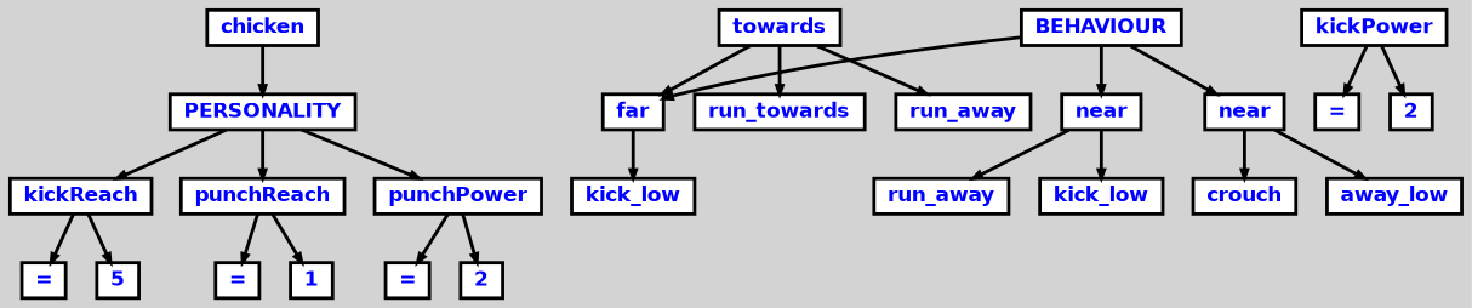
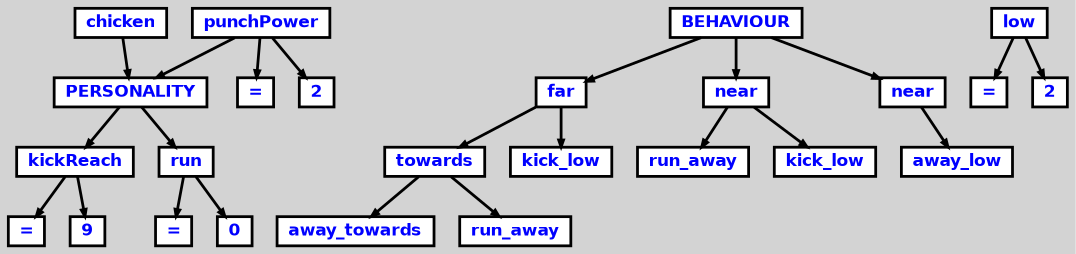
  digraph {
    bgcolor=lightgrey
    ordering=out
    ranksep=.4
    node [color=black fillcolor=white fixedsize=false fontcolor=blue fontname="Helvetica-bold" fontsize=12 shape=box style="filled, solid, bold"]
    edge [arrowsize=.5 color=black style=bold]
    n1 [height=.25 label=chicken width=.25]
    n2 [height=.25 label=PERSONALITY width=.25]
    n3 [height=.25 label=kickReach width=.25]
-   n4 [height=.25 label=punchReach width=.25]
+   n4 [height=.25 label=run width=.25]
    n5 [height=.25 label=punchPower width=.25]
    n6 [height=.25 label=BEHAVIOUR width=.25]
    n7 [height=.25 label=far width=.25]
    n8 [height=.25 label=near width=.25]
    n9 [height=.25 label=near width=.25]
    n10 [height=.25 label="=" width=.25]
-   n11 [height=.25 label=5 width=.25]
+   n11 [height=.25 label=9 width=.25]
    n12 [height=.25 label="=" width=.25]
-   n13 [height=.25 label=1 width=.25]
-   n14 [height=.25 label=kickPower width=.25]
+   n13 [height=.25 label=0 width=.25]
+   n14 [height=.25 label=low width=.25]
    n15 [height=.25 label="=" width=.25]
    n16 [height=.25 label=2 width=.25]
    n17 [height=.25 label="=" width=.25]
    n18 [height=.25 label=2 width=.25]
    n19 [height=.25 label=towards width=.25]
    n20 [height=.25 label=kick_low width=.25]
    n21 [height=.25 label=run_away width=.25]
    n22 [height=.25 label=kick_low width=.25]
-   n23 [height=.25 label=crouch width=.25]
    n24 [height=.25 label=away_low width=.25]
-   n25 [height=.25 label=run_towards width=.25]
+   n25 [height=.25 label=away_towards width=.25]
    n26 [height=.25 label=run_away width=.25]
    n1 -> n2
    n2 -> n3
    n2 -> n4
-   n2 -> n5
+   n5 -> n2
    n3 -> n10
    n3 -> n11
    n4 -> n12
    n4 -> n13
    n5 -> n17
    n5 -> n18
    n6 -> n7
    n6 -> n8
    n6 -> n9
-   n19 -> n7
+   n7 -> n19
    n7 -> n20
    n8 -> n21
    n8 -> n22
-   n9 -> n23
    n9 -> n24
    n14 -> n15
    n14 -> n16
    n19 -> n25
    n19 -> n26
  }
